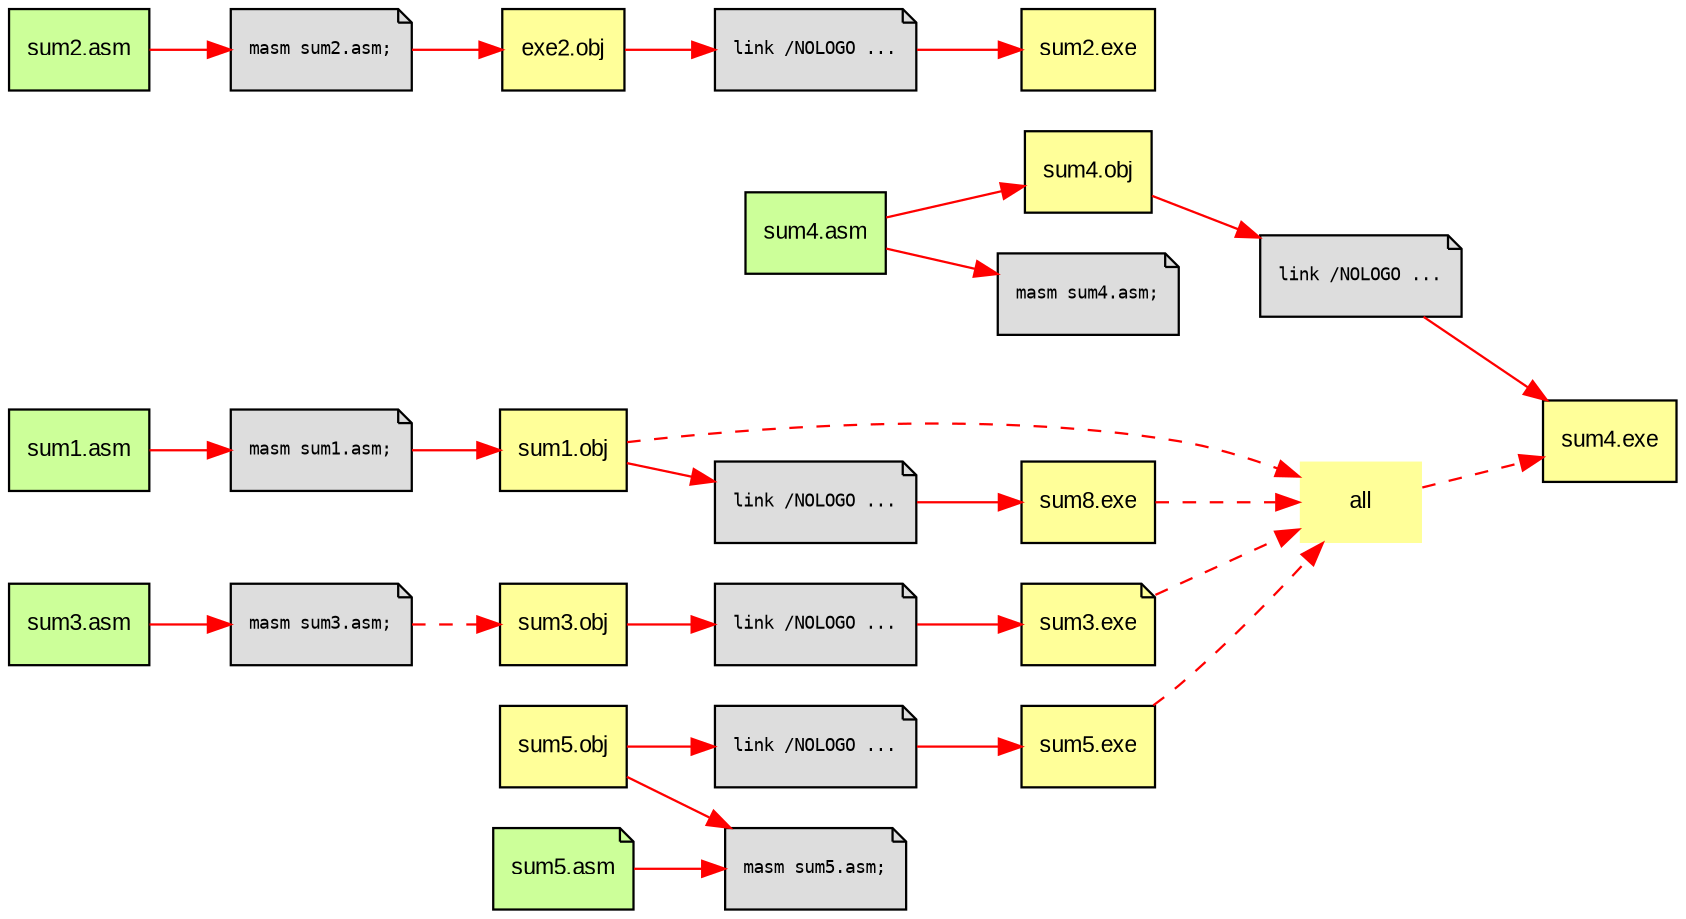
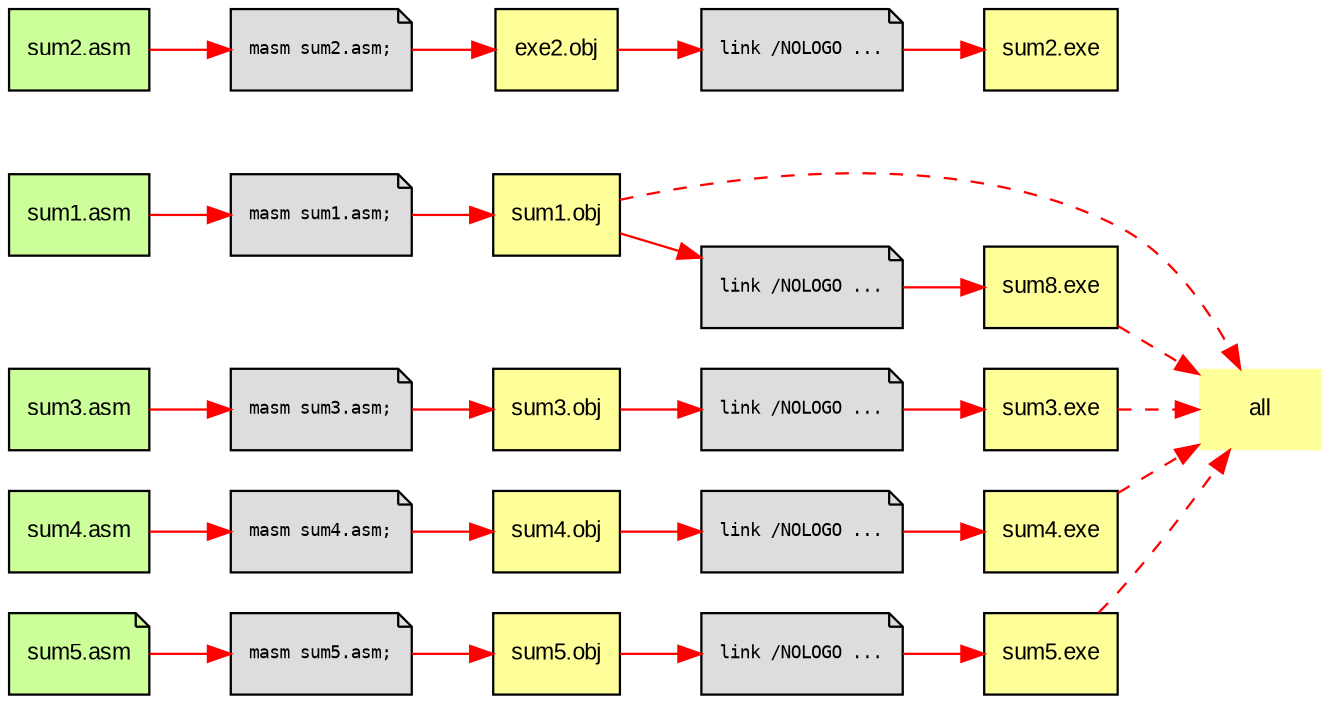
  digraph {
    rankdir=LR
    node [fillcolor="#ffff99" fontname=Arial fontsize=10 shape=box style=filled]
    edge [color=red]
    n1 [label=all shape=plaintext]
    n2 [label="sum8.exe"]
    n3 [fillcolor="#dddddd" fontname=Monospace fontsize=8 label="link /NOLOGO ...\l" shape=note]
    n4 [label="sum1.obj"]
    n5 [fillcolor="#dddddd" fontname=Monospace fontsize=8 label="masm sum1.asm;\l" shape=note]
    n6 [fillcolor="#ccff99" label="sum1.asm"]
    n7 [label="sum2.exe"]
    n8 [fillcolor="#dddddd" fontname=Monospace fontsize=8 label="link /NOLOGO ...\l" shape=note]
    n9 [label="exe2.obj"]
    n10 [fillcolor="#dddddd" fontname=Monospace fontsize=8 label="masm sum2.asm;\l" shape=note]
    n11 [fillcolor="#ccff99" label="sum2.asm"]
-   n12 [label="sum3.exe" shape=note]
+   n12 [label="sum3.exe"]
    n13 [fillcolor="#dddddd" fontname=Monospace fontsize=8 label="link /NOLOGO ...\l" shape=note]
    n14 [label="sum3.obj"]
    n15 [fillcolor="#dddddd" fontname=Monospace fontsize=8 label="masm sum3.asm;\l" shape=note]
    n16 [fillcolor="#ccff99" label="sum3.asm"]
    n17 [label="sum4.exe"]
    n18 [fillcolor="#dddddd" fontname=Monospace fontsize=8 label="link /NOLOGO ...\l" shape=note]
    n19 [label="sum4.obj"]
    n20 [fillcolor="#dddddd" fontname=Monospace fontsize=8 label="masm sum4.asm;\l" shape=note]
    n21 [fillcolor="#ccff99" label="sum4.asm"]
    n22 [label="sum5.exe"]
    n23 [fillcolor="#dddddd" fontname=Monospace fontsize=8 label="link /NOLOGO ...\l" shape=note]
    n24 [label="sum5.obj"]
    n25 [fillcolor="#dddddd" fontname=Monospace fontsize=8 label="masm sum5.asm;\l" shape=note]
    n26 [fillcolor="#ccff99" label="sum5.asm" shape=note]
    n2 -> n1 [style=dashed]
    n3 -> n2
    n4 -> n1 [style=dashed]
    n4 -> n3
    n5 -> n4
    n6 -> n5
    n8 -> n7
    n9 -> n8
    n10 -> n9
    n11 -> n10
    n12 -> n1 [style=dashed]
    n13 -> n12
    n14 -> n13
-   n15 -> n14 [style=dashed]
+   n15 -> n14
    n16 -> n15
-   n1 -> n17 [style=dashed]
+   n17 -> n1 [style=dashed]
    n18 -> n17
    n19 -> n18
-   n21 -> n19
+   n20 -> n19
    n21 -> n20
    n22 -> n1 [style=dashed]
    n23 -> n22
    n24 -> n23
-   n24 -> n25
+   n25 -> n24
    n26 -> n25
  }
